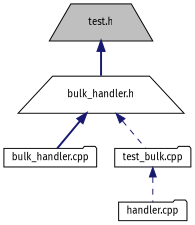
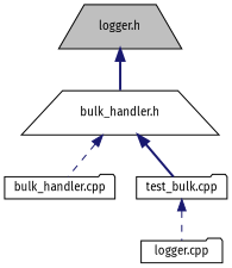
  digraph {
    fontname="Fira Sans"
    node [color=black fillcolor=white fontname="Fira Sans" fontsize=10 shape=folder style=filled]
    edge [color=midnightblue dir=back fontname="Fira Sans" fontsize=10 labelfontname=Helvetica labelfontsize=10 style=bold]
-   n1 [fillcolor=grey75 fontcolor=black height=0.2 label="test.h" shape=trapezium width=0.4]
+   n1 [fillcolor=grey75 fontcolor=black height=0.2 label="logger.h" shape=trapezium width=0.4]
    n2 [height=0.2 label="bulk_handler.h" shape=trapezium width=0.4]
    n3 [height=0.2 label="bulk_handler.cpp" width=0.4]
    n4 [height=0.2 label="test_bulk.cpp" width=0.4]
-   n5 [height=0.2 label="handler.cpp" width=0.4]
+   n5 [height=0.2 label="logger.cpp" width=0.4]
    n1 -> n2
-   n2 -> n3
-   n2 -> n4 [style=dashed]
+   n2 -> n3 [style=dashed]
+   n2 -> n4
    n4 -> n5 [style=dashed]
  }
